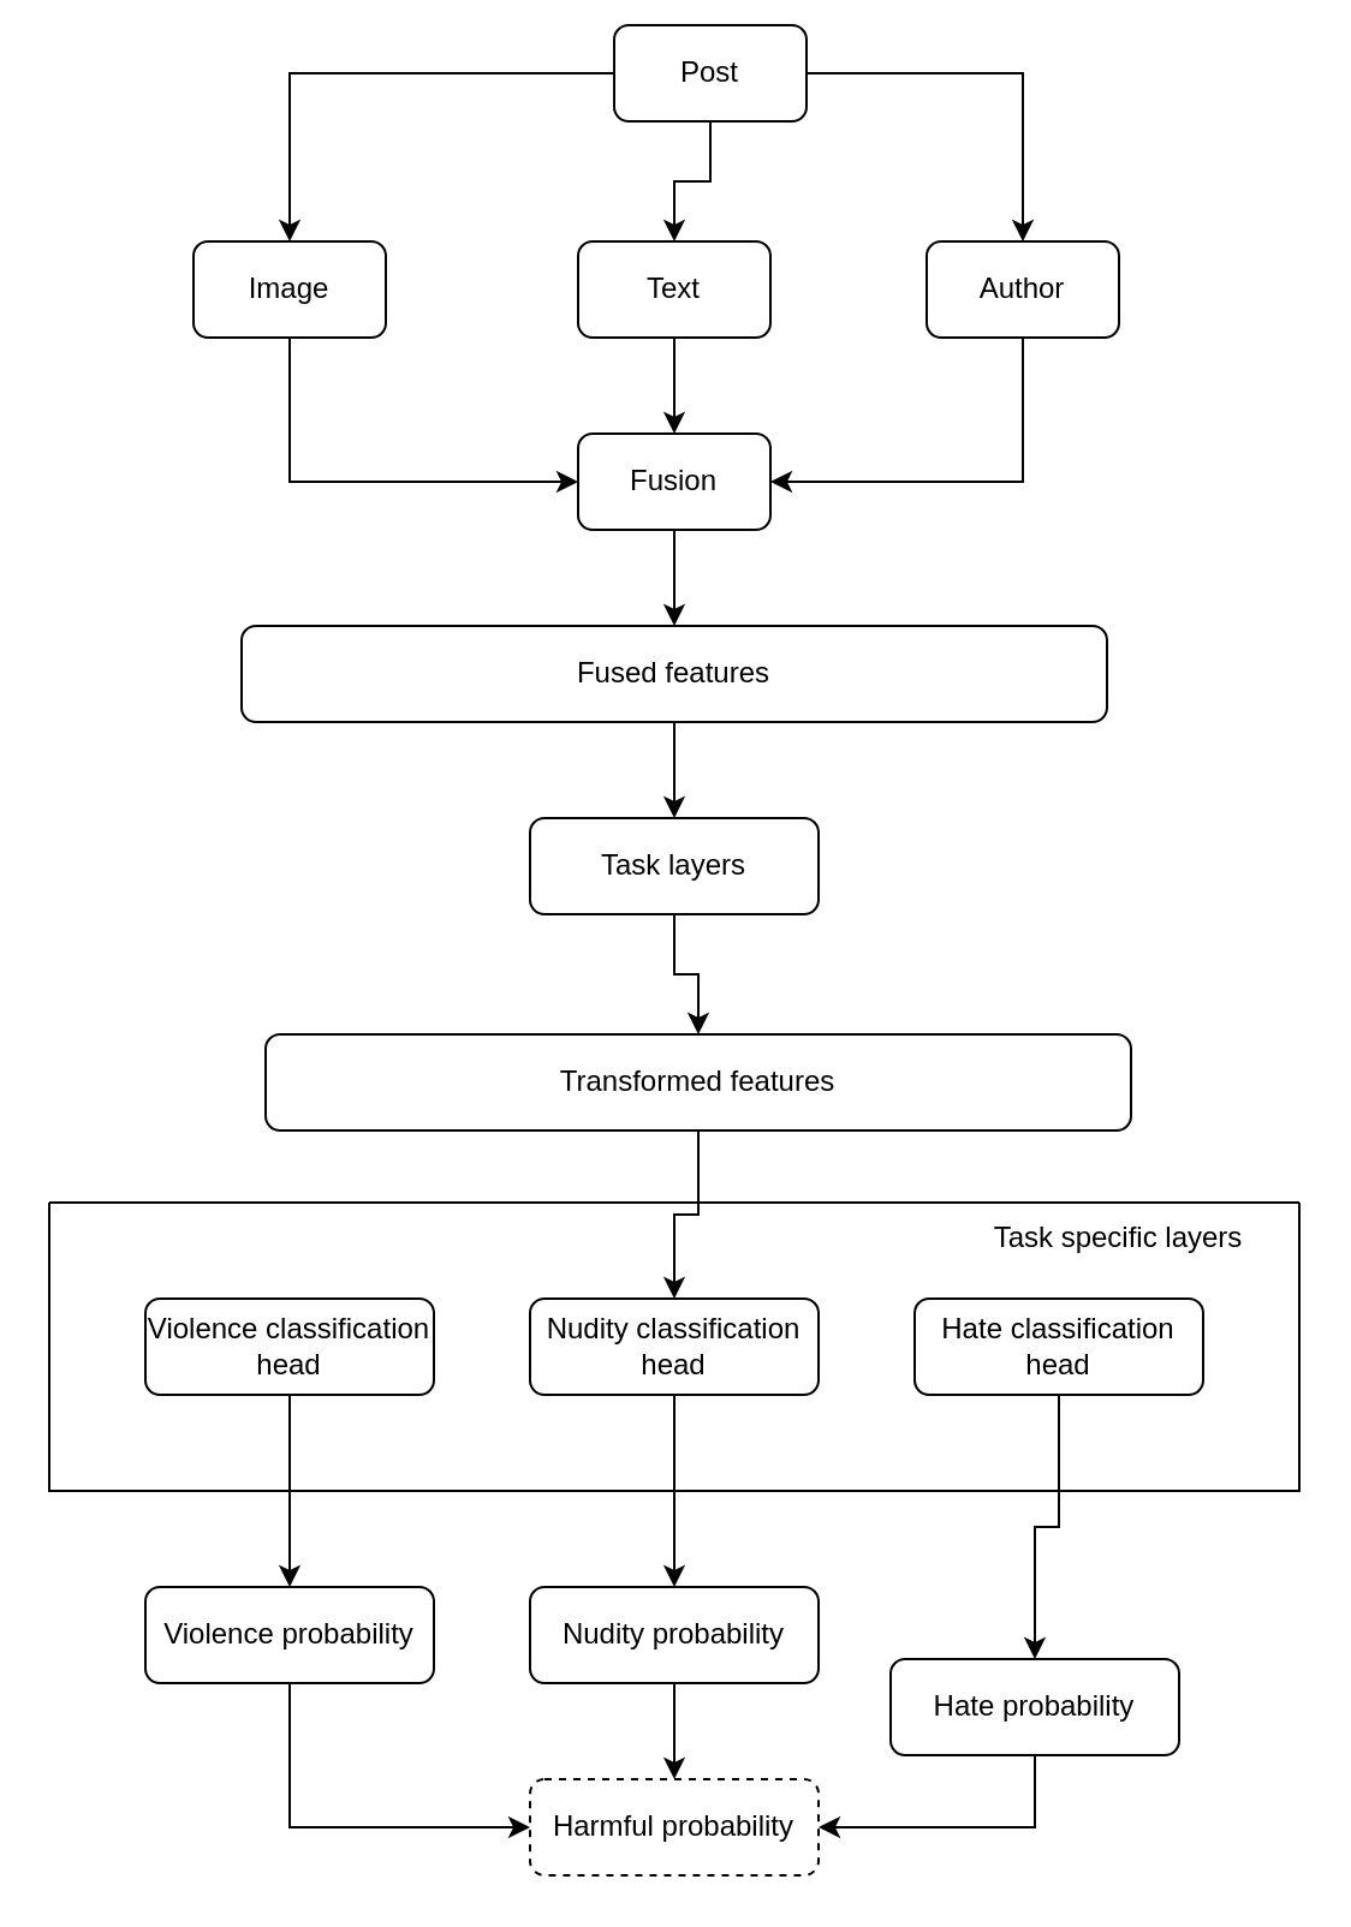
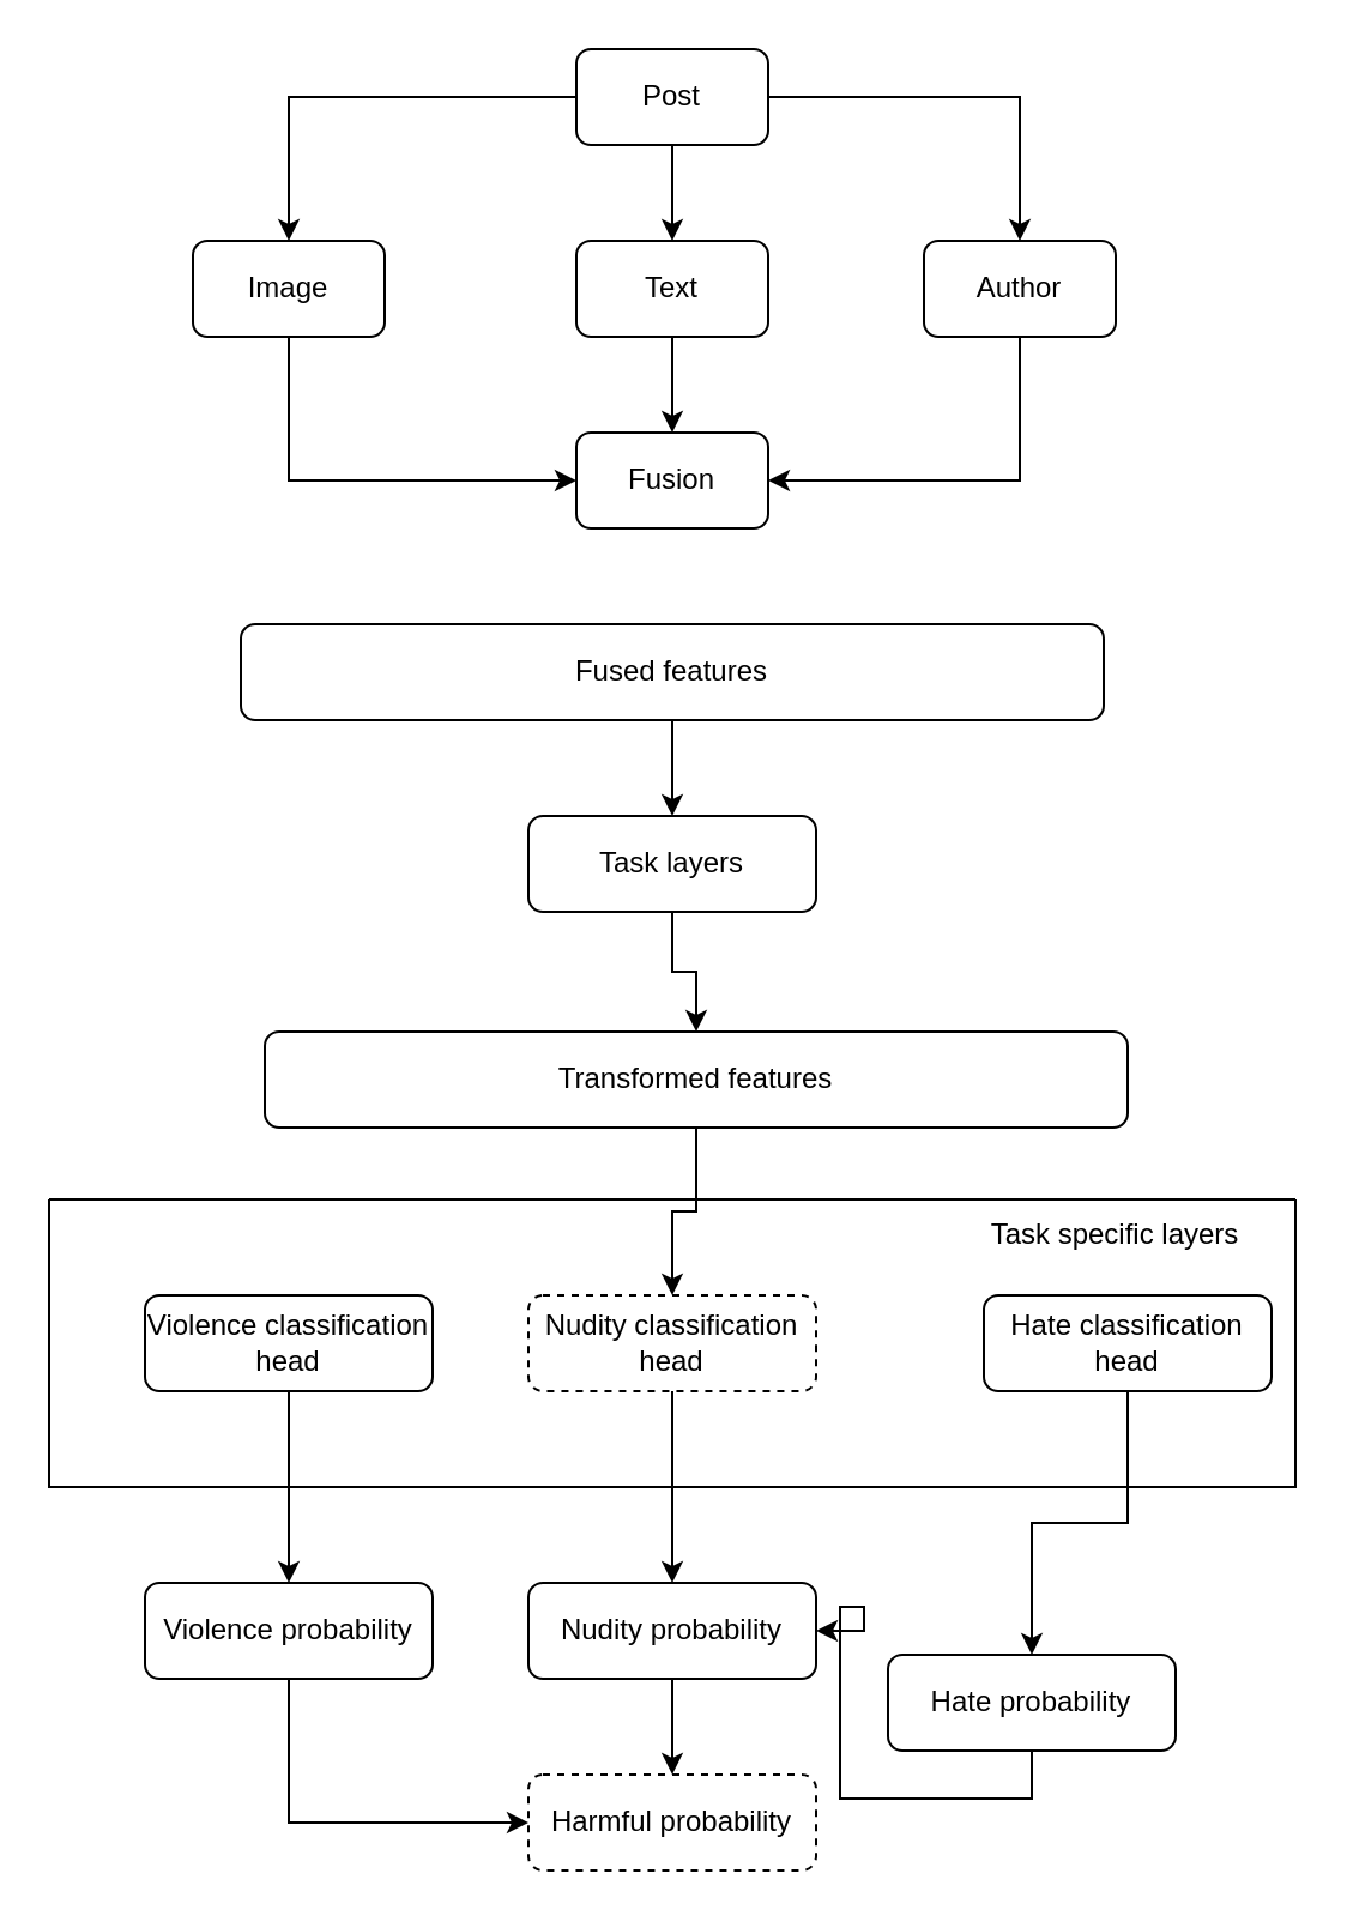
  <mxCell id="0" />
  <mxCell id="1" parent="0" />
  <mxCell id="2" style="edgeStyle=orthogonalEdgeStyle;rounded=0;orthogonalLoop=1;jettySize=auto;html=1;exitX=0.5;exitY=1;exitDx=0;exitDy=0;entryX=0.5;entryY=0;entryDx=0;entryDy=0;" parent="1" source="3" target="34" edge="1"><mxGeometry relative="1" as="geometry" /></mxCell>
  <mxCell id="3" value="Nudity probability" style="rounded=1;whiteSpace=wrap;html=1;" parent="1" vertex="1"><mxGeometry x="220" y="660" width="120" height="40" as="geometry" /></mxCell>
  <mxCell id="4" style="edgeStyle=orthogonalEdgeStyle;rounded=0;orthogonalLoop=1;jettySize=auto;html=1;exitX=0.5;exitY=1;exitDx=0;exitDy=0;entryX=0.5;entryY=0;entryDx=0;entryDy=0;" parent="1" source="20" target="11" edge="1"><mxGeometry relative="1" as="geometry" /></mxCell>
  <mxCell id="5" style="edgeStyle=orthogonalEdgeStyle;rounded=0;orthogonalLoop=1;jettySize=auto;html=1;exitX=0.5;exitY=1;exitDx=0;exitDy=0;entryX=0.5;entryY=0;entryDx=0;entryDy=0;" parent="1" source="6" target="15" edge="1"><mxGeometry relative="1" as="geometry" /></mxCell>
  <mxCell id="6" value="Fused features" style="rounded=1;whiteSpace=wrap;html=1;" parent="1" vertex="1"><mxGeometry x="100" y="260" width="360" height="40" as="geometry" /></mxCell>
  <mxCell id="7" style="edgeStyle=orthogonalEdgeStyle;rounded=0;orthogonalLoop=1;jettySize=auto;html=1;exitX=0.5;exitY=1;exitDx=0;exitDy=0;entryX=0.5;entryY=0;entryDx=0;entryDy=0;" parent="1" source="8" target="3" edge="1"><mxGeometry relative="1" as="geometry" /></mxCell>
- <mxCell id="8" value="Nudity classification head" style="rounded=1;whiteSpace=wrap;html=1;" parent="1" vertex="1"><mxGeometry x="220" y="540" width="120" height="40" as="geometry" /></mxCell>
+ <mxCell id="8" value="Nudity classification head" style="rounded=1;whiteSpace=wrap;html=1;dashed=1;" parent="1" vertex="1"><mxGeometry x="220" y="540" width="120" height="40" as="geometry" /></mxCell>
  <mxCell id="9" style="edgeStyle=orthogonalEdgeStyle;rounded=0;orthogonalLoop=1;jettySize=auto;html=1;exitX=0.5;exitY=1;exitDx=0;exitDy=0;entryX=0.5;entryY=0;entryDx=0;entryDy=0;" parent="1" source="21" target="13" edge="1"><mxGeometry relative="1" as="geometry" /></mxCell>
  <mxCell id="10" style="edgeStyle=orthogonalEdgeStyle;rounded=0;orthogonalLoop=1;jettySize=auto;html=1;exitX=0.5;exitY=1;exitDx=0;exitDy=0;entryX=0;entryY=0.5;entryDx=0;entryDy=0;" parent="1" source="11" target="34" edge="1"><mxGeometry relative="1" as="geometry" /></mxCell>
  <mxCell id="11" value="Violence probability" style="rounded=1;whiteSpace=wrap;html=1;" parent="1" vertex="1"><mxGeometry x="60" y="660" width="120" height="40" as="geometry" /></mxCell>
- <mxCell id="12" style="edgeStyle=orthogonalEdgeStyle;rounded=0;orthogonalLoop=1;jettySize=auto;html=1;exitX=0.5;exitY=1;exitDx=0;exitDy=0;entryX=1;entryY=0.5;entryDx=0;entryDy=0;" parent="1" source="13" target="34" edge="1"><mxGeometry relative="1" as="geometry" /></mxCell>
+ <mxCell id="12" style="edgeStyle=orthogonalEdgeStyle;rounded=0;orthogonalLoop=1;jettySize=auto;html=1;exitX=0.5;exitY=1;exitDx=0;exitDy=0;" parent="1" source="13" target="3" edge="1"><mxGeometry relative="1" as="geometry" /></mxCell>
  <mxCell id="13" value="Hate probability" style="rounded=1;whiteSpace=wrap;html=1;" parent="1" vertex="1"><mxGeometry x="370" y="690" width="120" height="40" as="geometry" /></mxCell>
  <mxCell id="14" style="edgeStyle=orthogonalEdgeStyle;rounded=0;orthogonalLoop=1;jettySize=auto;html=1;exitX=0.5;exitY=1;exitDx=0;exitDy=0;entryX=0.5;entryY=0;entryDx=0;entryDy=0;" parent="1" source="15" target="17" edge="1"><mxGeometry relative="1" as="geometry" /></mxCell>
  <mxCell id="15" value="Task layers" style="rounded=1;whiteSpace=wrap;html=1;" parent="1" vertex="1"><mxGeometry x="220" y="340" width="120" height="40" as="geometry" /></mxCell>
  <mxCell id="16" style="edgeStyle=orthogonalEdgeStyle;rounded=0;orthogonalLoop=1;jettySize=auto;html=1;exitX=0.5;exitY=1;exitDx=0;exitDy=0;entryX=0.5;entryY=0;entryDx=0;entryDy=0;" parent="1" source="17" target="8" edge="1"><mxGeometry relative="1" as="geometry" /></mxCell>
  <mxCell id="17" value="Transformed features" style="rounded=1;whiteSpace=wrap;html=1;" parent="1" vertex="1"><mxGeometry x="110" y="430" width="360" height="40" as="geometry" /></mxCell>
  <mxCell id="18" value="" style="swimlane;startSize=0;" parent="1" vertex="1"><mxGeometry x="20" y="500" width="520" height="120" as="geometry" /></mxCell>
  <mxCell id="19" value="Task specific layers" style="text;html=1;strokeColor=none;fillColor=none;align=center;verticalAlign=middle;whiteSpace=wrap;rounded=0;" parent="18" vertex="1"><mxGeometry x="370" width="150" height="30" as="geometry" /></mxCell>
  <mxCell id="20" value="Violence classification head" style="rounded=1;whiteSpace=wrap;html=1;" parent="18" vertex="1"><mxGeometry x="40" y="40" width="120" height="40" as="geometry" /></mxCell>
- <mxCell id="21" value="Hate classification head" style="rounded=1;whiteSpace=wrap;html=1;" parent="18" vertex="1"><mxGeometry x="360" y="40" width="120" height="40" as="geometry" /></mxCell>
+ <mxCell id="21" value="Hate classification head" style="rounded=1;whiteSpace=wrap;html=1;" parent="18" vertex="1"><mxGeometry x="390" y="40" width="120" height="40" as="geometry" /></mxCell>
  <mxCell id="22" style="edgeStyle=orthogonalEdgeStyle;rounded=0;orthogonalLoop=1;jettySize=auto;html=1;exitX=0;exitY=0.5;exitDx=0;exitDy=0;entryX=0.5;entryY=0;entryDx=0;entryDy=0;" parent="1" source="25" target="27" edge="1"><mxGeometry relative="1" as="geometry" /></mxCell>
  <mxCell id="23" style="edgeStyle=orthogonalEdgeStyle;rounded=0;orthogonalLoop=1;jettySize=auto;html=1;exitX=0.5;exitY=1;exitDx=0;exitDy=0;entryX=0.5;entryY=0;entryDx=0;entryDy=0;" parent="1" source="25" target="29" edge="1"><mxGeometry relative="1" as="geometry" /></mxCell>
  <mxCell id="24" style="edgeStyle=orthogonalEdgeStyle;rounded=0;orthogonalLoop=1;jettySize=auto;html=1;exitX=1;exitY=0.5;exitDx=0;exitDy=0;entryX=0.5;entryY=0;entryDx=0;entryDy=0;" parent="1" source="25" target="31" edge="1"><mxGeometry relative="1" as="geometry" /></mxCell>
- <mxCell id="25" value="Post" style="rounded=1;whiteSpace=wrap;html=1;" parent="1" vertex="1"><mxGeometry x="255" y="10" width="80" height="40" as="geometry" /></mxCell>
+ <mxCell id="25" value="Post" style="rounded=1;whiteSpace=wrap;html=1;" parent="1" vertex="1"><mxGeometry x="240" y="20" width="80" height="40" as="geometry" /></mxCell>
  <mxCell id="26" style="edgeStyle=orthogonalEdgeStyle;rounded=0;orthogonalLoop=1;jettySize=auto;html=1;exitX=0.5;exitY=1;exitDx=0;exitDy=0;entryX=0;entryY=0.5;entryDx=0;entryDy=0;" parent="1" source="27" target="33" edge="1"><mxGeometry relative="1" as="geometry" /></mxCell>
  <mxCell id="27" value="Image" style="rounded=1;whiteSpace=wrap;html=1;" parent="1" vertex="1"><mxGeometry x="80" y="100" width="80" height="40" as="geometry" /></mxCell>
  <mxCell id="28" style="edgeStyle=orthogonalEdgeStyle;rounded=0;orthogonalLoop=1;jettySize=auto;html=1;exitX=0.5;exitY=1;exitDx=0;exitDy=0;" parent="1" source="29" target="33" edge="1"><mxGeometry relative="1" as="geometry" /></mxCell>
  <mxCell id="29" value="Text" style="rounded=1;whiteSpace=wrap;html=1;" parent="1" vertex="1"><mxGeometry x="240" y="100" width="80" height="40" as="geometry" /></mxCell>
  <mxCell id="30" style="edgeStyle=orthogonalEdgeStyle;rounded=0;orthogonalLoop=1;jettySize=auto;html=1;exitX=0.5;exitY=1;exitDx=0;exitDy=0;entryX=1;entryY=0.5;entryDx=0;entryDy=0;" parent="1" source="31" target="33" edge="1"><mxGeometry relative="1" as="geometry" /></mxCell>
  <mxCell id="31" value="Author" style="rounded=1;whiteSpace=wrap;html=1;" parent="1" vertex="1"><mxGeometry x="385" y="100" width="80" height="40" as="geometry" /></mxCell>
- <mxCell id="32" style="edgeStyle=orthogonalEdgeStyle;rounded=0;orthogonalLoop=1;jettySize=auto;html=1;exitX=0.5;exitY=1;exitDx=0;exitDy=0;entryX=0.5;entryY=0;entryDx=0;entryDy=0;" parent="1" source="33" target="6" edge="1"><mxGeometry relative="1" as="geometry" /></mxCell>
  <mxCell id="33" value="Fusion" style="rounded=1;whiteSpace=wrap;html=1;" parent="1" vertex="1"><mxGeometry x="240" y="180" width="80" height="40" as="geometry" /></mxCell>
  <mxCell id="34" value="Harmful probability" style="rounded=1;whiteSpace=wrap;html=1;dashed=1;" parent="1" vertex="1"><mxGeometry x="220" y="740" width="120" height="40" as="geometry" /></mxCell>
